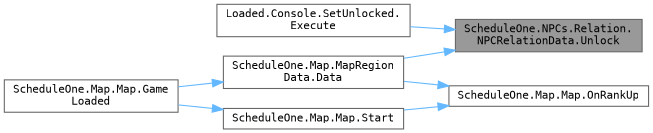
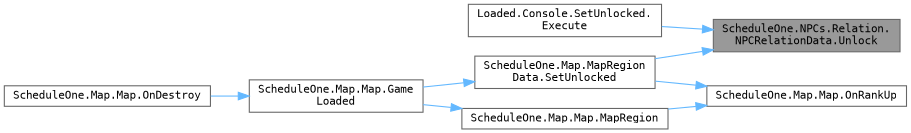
  digraph {
    fontname="DejaVu Sans Mono"
    rankdir=RL
    node [color=grey40 fillcolor=white fontname="DejaVu Sans Mono" fontsize=10 shape=box style=filled]
    edge [color=steelblue1 dir=back fontname="DejaVu Sans Mono" fontsize=10 labelfontname=Helvetica labelfontsize=10 style=solid]
    n1 [color=gray40 fillcolor=grey60 fontcolor=black height=0.2 label="ScheduleOne.NPCs.Relation.\lNPCRelationData.Unlock" width=0.4]
    n2 [height=0.2 label="Loaded.Console.SetUnlocked.\lExecute" width=0.4]
-   n3 [height=0.2 label="ScheduleOne.Map.MapRegion\lData.Data" width=0.4]
+   n3 [height=0.2 label="ScheduleOne.Map.MapRegion\lData.SetUnlocked" width=0.4]
    n4 [height=0.2 label="ScheduleOne.Map.Map.Game\lLoaded" width=0.4]
+   n5 [height=0.2 label="ScheduleOne.Map.Map.OnDestroy" width=0.4]
    n6 [height=0.2 label="ScheduleOne.Map.Map.OnRankUp" width=0.4]
-   n7 [height=0.2 label="ScheduleOne.Map.Map.Start" width=0.4]
+   n7 [height=0.2 label="ScheduleOne.Map.Map.MapRegion" width=0.4]
    n1 -> n2
    n1 -> n3
    n3 -> n4
+   n4 -> n5
    n6 -> n3
    n6 -> n7
    n7 -> n4
  }
